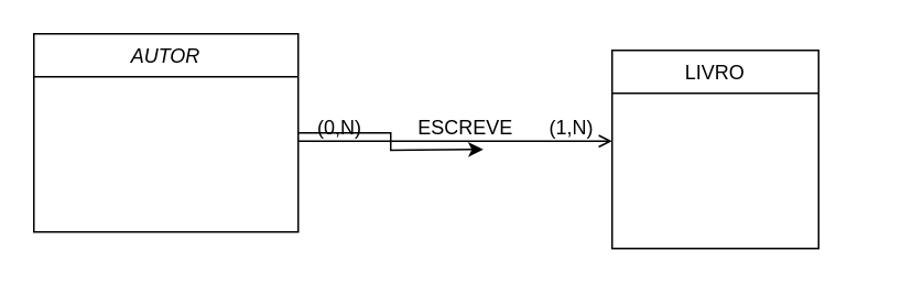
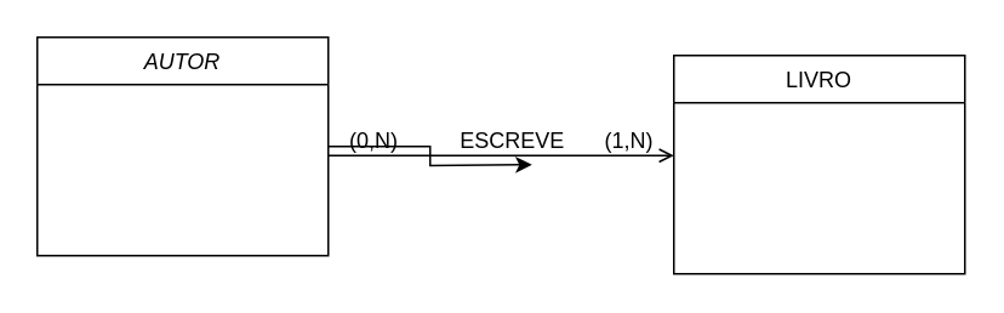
  <mxCell id="0" />
  <mxCell id="1" parent="0" />
  <mxCell id="2" value="" style="endArrow=open;shadow=0;strokeWidth=1;rounded=0;endFill=1;edgeStyle=elbowEdgeStyle;elbow=vertical;" edge="1" parent="1" source="8" target="6"><mxGeometry x="0.5" y="41" relative="1" as="geometry"><mxPoint x="280" y="62" as="sourcePoint" /><mxPoint x="440" y="62" as="targetPoint" /><mxPoint x="-40" y="32" as="offset" /></mxGeometry></mxCell>
  <mxCell id="3" value="(0,N)" style="resizable=0;align=left;verticalAlign=bottom;labelBackgroundColor=none;fontSize=12;" connectable="0" vertex="1" parent="2"><mxGeometry x="-1" relative="1" as="geometry"><mxPoint x="10" as="offset" /></mxGeometry></mxCell>
  <mxCell id="4" value="(1,N)" style="resizable=0;align=right;verticalAlign=bottom;labelBackgroundColor=none;fontSize=12;" connectable="0" vertex="1" parent="2"><mxGeometry x="1" relative="1" as="geometry"><mxPoint x="-10" as="offset" /></mxGeometry></mxCell>
  <mxCell id="5" value="ESCREVE" style="text;html=1;resizable=0;points=[];;align=center;verticalAlign=middle;labelBackgroundColor=none;rounded=0;shadow=0;strokeWidth=1;fontSize=12;" vertex="1" connectable="0" parent="2"><mxGeometry x="0.5" y="49" relative="1" as="geometry"><mxPoint x="-43" y="40" as="offset" /></mxGeometry></mxCell>
- <mxCell id="6" value="LIVRO" style="swimlane;fontStyle=0;align=center;verticalAlign=top;childLayout=stackLayout;horizontal=1;startSize=26;horizontalStack=0;resizeParent=1;resizeLast=0;collapsible=1;marginBottom=0;rounded=0;shadow=0;strokeWidth=1;" vertex="1" parent="1"><mxGeometry x="370" y="30" width="125" height="120" as="geometry"><mxRectangle x="550" y="140" width="160" height="26" as="alternateBounds" /></mxGeometry></mxCell>
+ <mxCell id="6" value="LIVRO" style="swimlane;fontStyle=0;align=center;verticalAlign=top;childLayout=stackLayout;horizontal=1;startSize=26;horizontalStack=0;resizeParent=1;resizeLast=0;collapsible=1;marginBottom=0;rounded=0;shadow=0;strokeWidth=1;" vertex="1" parent="1"><mxGeometry x="370" y="30" width="160" height="120" as="geometry"><mxRectangle x="550" y="140" width="160" height="26" as="alternateBounds" /></mxGeometry></mxCell>
  <mxCell id="7" value="" style="edgeStyle=orthogonalEdgeStyle;rounded=0;orthogonalLoop=1;jettySize=auto;html=1;" edge="1" parent="1" source="8"><mxGeometry relative="1" as="geometry"><mxPoint x="292" y="90" as="targetPoint" /></mxGeometry></mxCell>
  <mxCell id="8" value="AUTOR&#10;" style="swimlane;fontStyle=2;align=center;verticalAlign=top;childLayout=stackLayout;horizontal=1;startSize=26;horizontalStack=0;resizeParent=1;resizeLast=0;collapsible=1;marginBottom=0;rounded=0;shadow=0;strokeWidth=1;" vertex="1" parent="1"><mxGeometry x="20" y="20" width="160" height="120" as="geometry"><mxRectangle x="230" y="140" width="160" height="26" as="alternateBounds" /></mxGeometry></mxCell>
